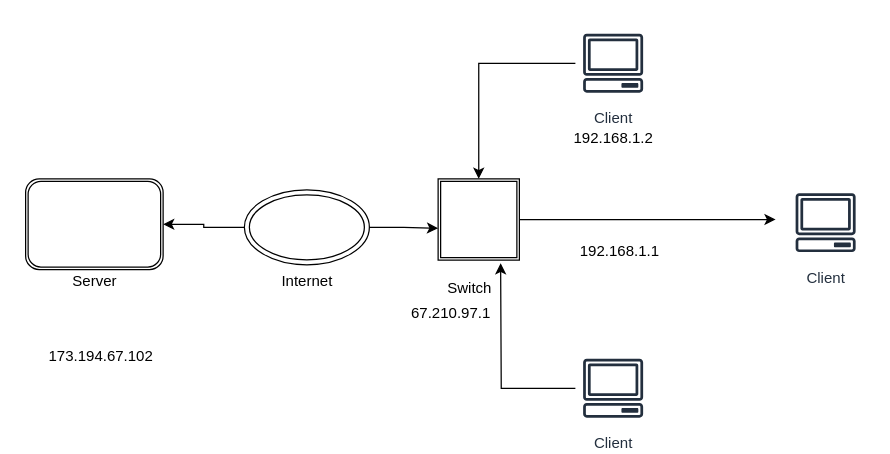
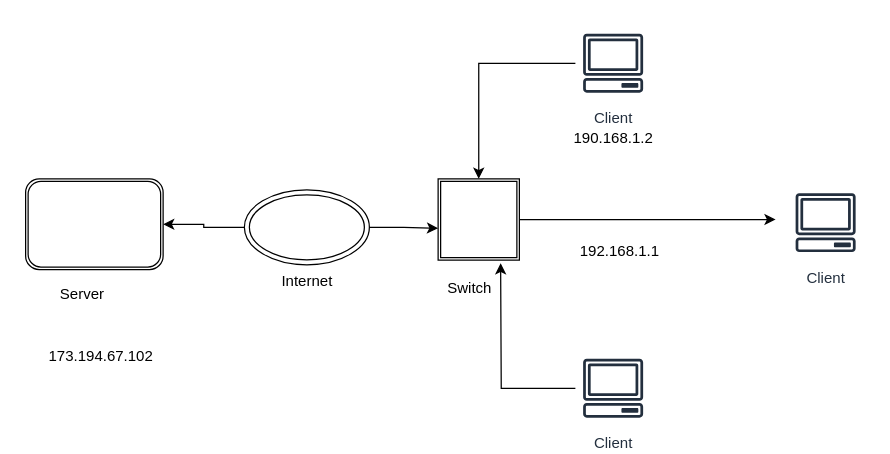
  <mxCell id="0" />
  <mxCell id="1" parent="0" />
  <mxCell id="2" value="Client" style="outlineConnect=0;fontColor=#232F3E;gradientColor=none;strokeColor=#232F3E;fillColor=#ffffff;dashed=0;verticalLabelPosition=bottom;verticalAlign=top;align=center;html=1;fontSize=12;fontStyle=0;aspect=fixed;shape=mxgraph.aws4.resourceIcon;resIcon=mxgraph.aws4.client;" vertex="1" parent="1"><mxGeometry x="630" y="147.5" width="60" height="60" as="geometry" /></mxCell>
  <mxCell id="3" style="edgeStyle=orthogonalEdgeStyle;rounded=0;orthogonalLoop=1;jettySize=auto;html=1;" edge="1" parent="1" source="4"><mxGeometry relative="1" as="geometry"><mxPoint x="400" y="210" as="targetPoint" /></mxGeometry></mxCell>
  <mxCell id="4" value="Client" style="outlineConnect=0;fontColor=#232F3E;gradientColor=none;strokeColor=#232F3E;fillColor=#ffffff;dashed=0;verticalLabelPosition=bottom;verticalAlign=top;align=center;html=1;fontSize=12;fontStyle=0;aspect=fixed;shape=mxgraph.aws4.resourceIcon;resIcon=mxgraph.aws4.client;" vertex="1" parent="1"><mxGeometry x="460" y="280" width="60" height="60" as="geometry" /></mxCell>
  <mxCell id="5" style="edgeStyle=orthogonalEdgeStyle;rounded=0;orthogonalLoop=1;jettySize=auto;html=1;entryX=0.5;entryY=0;entryDx=0;entryDy=0;" edge="1" parent="1" source="6" target="9"><mxGeometry relative="1" as="geometry"><mxPoint x="490" y="180" as="targetPoint" /></mxGeometry></mxCell>
  <mxCell id="6" value="Client" style="outlineConnect=0;fontColor=#232F3E;gradientColor=none;strokeColor=#232F3E;fillColor=#ffffff;dashed=0;verticalLabelPosition=bottom;verticalAlign=top;align=center;html=1;fontSize=12;fontStyle=0;aspect=fixed;shape=mxgraph.aws4.resourceIcon;resIcon=mxgraph.aws4.client;" vertex="1" parent="1"><mxGeometry x="460" y="20" width="60" height="60" as="geometry" /></mxCell>
- <mxCell id="7" value="Server" style="text;html=1;resizable=0;autosize=1;align=center;verticalAlign=middle;points=[];fillColor=none;strokeColor=none;rounded=0;" vertex="1" parent="1"><mxGeometry x="50" y="215" width="50" height="20" as="geometry" /></mxCell>
+ <mxCell id="7" value="Server" style="text;html=1;resizable=0;autosize=1;align=center;verticalAlign=middle;points=[];fillColor=none;strokeColor=none;rounded=0;" vertex="1" parent="1"><mxGeometry x="40" y="225" width="50" height="20" as="geometry" /></mxCell>
  <mxCell id="8" style="edgeStyle=orthogonalEdgeStyle;rounded=0;orthogonalLoop=1;jettySize=auto;html=1;" edge="1" parent="1" source="9"><mxGeometry relative="1" as="geometry"><mxPoint x="620" y="175" as="targetPoint" /></mxGeometry></mxCell>
  <mxCell id="9" value="" style="shape=ext;double=1;whiteSpace=wrap;html=1;aspect=fixed;" vertex="1" parent="1"><mxGeometry x="350" y="142.5" width="65" height="65" as="geometry" /></mxCell>
  <mxCell id="10" value="Switch" style="text;html=1;resizable=0;autosize=1;align=center;verticalAlign=middle;points=[];fillColor=none;strokeColor=none;rounded=0;" vertex="1" parent="1"><mxGeometry x="350" y="220" width="50" height="20" as="geometry" /></mxCell>
  <mxCell id="11" value="" style="shape=ext;double=1;rounded=1;whiteSpace=wrap;html=1;" vertex="1" parent="1"><mxGeometry x="20" y="142.5" width="110" height="72.5" as="geometry" /></mxCell>
  <mxCell id="12" value="" style="edgeStyle=orthogonalEdgeStyle;rounded=0;orthogonalLoop=1;jettySize=auto;html=1;" edge="1" parent="1" source="14" target="11"><mxGeometry relative="1" as="geometry" /></mxCell>
  <mxCell id="13" style="edgeStyle=orthogonalEdgeStyle;rounded=0;orthogonalLoop=1;jettySize=auto;html=1;entryX=0;entryY=0.608;entryDx=0;entryDy=0;entryPerimeter=0;" edge="1" parent="1" source="14" target="9"><mxGeometry relative="1" as="geometry" /></mxCell>
  <mxCell id="14" value="" style="ellipse;shape=doubleEllipse;whiteSpace=wrap;html=1;" vertex="1" parent="1"><mxGeometry x="195" y="151.25" width="100" height="60" as="geometry" /></mxCell>
  <mxCell id="15" value="Internet" style="text;html=1;resizable=0;autosize=1;align=center;verticalAlign=middle;points=[];fillColor=none;strokeColor=none;rounded=0;" vertex="1" parent="1"><mxGeometry x="215" y="215" width="60" height="20" as="geometry" /></mxCell>
- <mxCell id="16" value="192.168.1.2" style="text;html=1;resizable=0;autosize=1;align=center;verticalAlign=middle;points=[];fillColor=none;strokeColor=none;rounded=0;" vertex="1" parent="1"><mxGeometry x="450" y="100" width="80" height="20" as="geometry" /></mxCell>
+ <mxCell id="16" value="190.168.1.2" style="text;html=1;resizable=0;autosize=1;align=center;verticalAlign=middle;points=[];fillColor=none;strokeColor=none;rounded=0;" vertex="1" parent="1"><mxGeometry x="450" y="100" width="80" height="20" as="geometry" /></mxCell>
  <mxCell id="17" value="192.168.1.1" style="text;html=1;resizable=0;autosize=1;align=center;verticalAlign=middle;points=[];fillColor=none;strokeColor=none;rounded=0;" vertex="1" parent="1"><mxGeometry x="455" y="191.25" width="80" height="20" as="geometry" /></mxCell>
- <mxCell id="18" value="67.210.97.1" style="text;html=1;resizable=0;autosize=1;align=center;verticalAlign=middle;points=[];fillColor=none;strokeColor=none;rounded=0;" vertex="1" parent="1"><mxGeometry x="320" y="240" width="80" height="20" as="geometry" /></mxCell>
  <mxCell id="19" value="173.194.67.102" style="text;html=1;resizable=0;autosize=1;align=center;verticalAlign=middle;points=[];fillColor=none;strokeColor=none;rounded=0;" vertex="1" parent="1"><mxGeometry x="30" y="275" width="100" height="20" as="geometry" /></mxCell>
